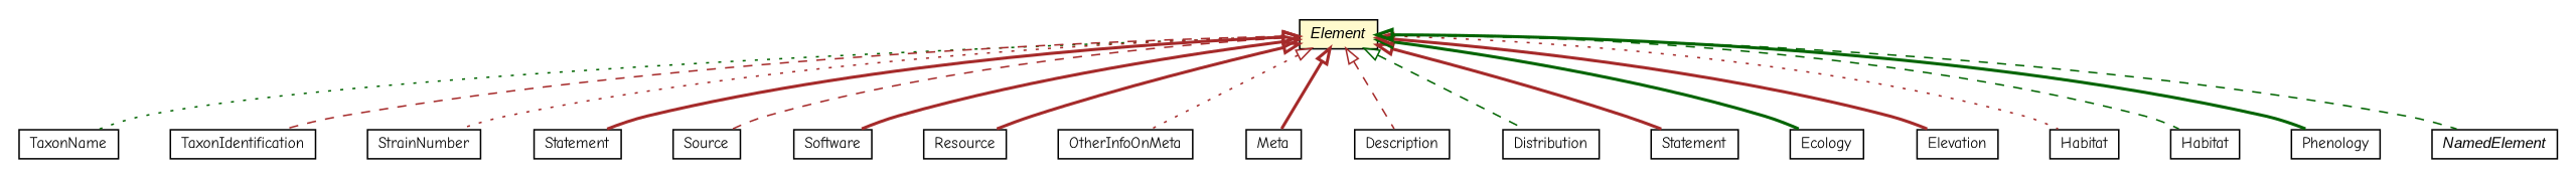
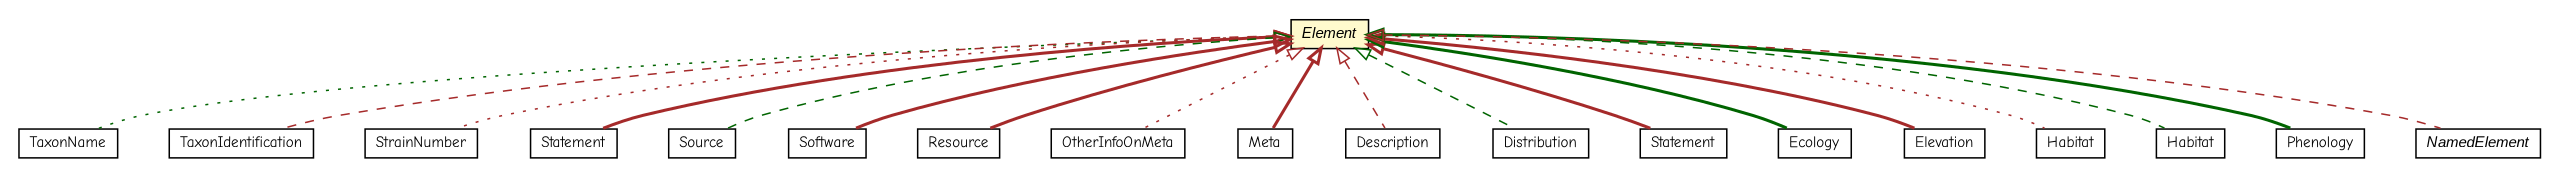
  digraph {
    fontname="Comic Neue"
    nodesep=0.25
    ranksep=0.5
    node [fontcolor=black fontname="Comic Neue" fontsize=10.0 shape=plaintext]
    edge [arrowtail=empty color=brown dir=back fontname="Comic Neue" fontsize=10 headport=p labelfontname=arial labelfontsize=10 style=bold tailport=p]
    n1 [label=<<table title="edu.arizona.biosemantics.semanticmarkup.markupelement.description.model.TaxonName" border="0" cellborder="1" cellspacing="0" cellpadding="2" port="p" href="../markupelement/description/model/TaxonName.html"> 		<tr><td><table border="0" cellspacing="0" cellpadding="1"> <tr><td align="center" balign="center"> TaxonName </td></tr> 		</table></td></tr> 		</table>>]
    n2 [label=<<table title="edu.arizona.biosemantics.semanticmarkup.markupelement.description.model.TaxonIdentification" border="0" cellborder="1" cellspacing="0" cellpadding="2" port="p" href="../markupelement/description/model/TaxonIdentification.html"> 		<tr><td><table border="0" cellspacing="0" cellpadding="1"> <tr><td align="center" balign="center"> TaxonIdentification </td></tr> 		</table></td></tr> 		</table>>]
    n3 [label=<<table title="edu.arizona.biosemantics.semanticmarkup.markupelement.description.model.StrainNumber" border="0" cellborder="1" cellspacing="0" cellpadding="2" port="p" href="../markupelement/description/model/StrainNumber.html"> 		<tr><td><table border="0" cellspacing="0" cellpadding="1"> <tr><td align="center" balign="center"> StrainNumber </td></tr> 		</table></td></tr> 		</table>>]
    n4 [label=<<table title="edu.arizona.biosemantics.semanticmarkup.markupelement.description.model.Statement" border="0" cellborder="1" cellspacing="0" cellpadding="2" port="p" href="../markupelement/description/model/Statement.html"> 		<tr><td><table border="0" cellspacing="0" cellpadding="1"> <tr><td align="center" balign="center"> Statement </td></tr> 		</table></td></tr> 		</table>>]
    n5 [label=<<table title="edu.arizona.biosemantics.semanticmarkup.markupelement.description.model.Source" border="0" cellborder="1" cellspacing="0" cellpadding="2" port="p" href="../markupelement/description/model/Source.html"> 		<tr><td><table border="0" cellspacing="0" cellpadding="1"> <tr><td align="center" balign="center"> Source </td></tr> 		</table></td></tr> 		</table>>]
    n6 [label=<<table title="edu.arizona.biosemantics.semanticmarkup.markupelement.description.model.Software" border="0" cellborder="1" cellspacing="0" cellpadding="2" port="p" href="../markupelement/description/model/Software.html"> 		<tr><td><table border="0" cellspacing="0" cellpadding="1"> <tr><td align="center" balign="center"> Software </td></tr> 		</table></td></tr> 		</table>>]
    n7 [label=<<table title="edu.arizona.biosemantics.semanticmarkup.markupelement.description.model.Resource" border="0" cellborder="1" cellspacing="0" cellpadding="2" port="p" href="../markupelement/description/model/Resource.html"> 		<tr><td><table border="0" cellspacing="0" cellpadding="1"> <tr><td align="center" balign="center"> Resource </td></tr> 		</table></td></tr> 		</table>>]
    n8 [label=<<table title="edu.arizona.biosemantics.semanticmarkup.markupelement.description.model.OtherInfoOnMeta" border="0" cellborder="1" cellspacing="0" cellpadding="2" port="p" href="../markupelement/description/model/OtherInfoOnMeta.html"> 		<tr><td><table border="0" cellspacing="0" cellpadding="1"> <tr><td align="center" balign="center"> OtherInfoOnMeta </td></tr> 		</table></td></tr> 		</table>>]
    n9 [label=<<table title="edu.arizona.biosemantics.semanticmarkup.markupelement.description.model.Meta" border="0" cellborder="1" cellspacing="0" cellpadding="2" port="p" href="../markupelement/description/model/Meta.html"> 		<tr><td><table border="0" cellspacing="0" cellpadding="1"> <tr><td align="center" balign="center"> Meta </td></tr> 		</table></td></tr> 		</table>>]
    n10 [label=<<table title="edu.arizona.biosemantics.semanticmarkup.markupelement.description.model.Description" border="0" cellborder="1" cellspacing="0" cellpadding="2" port="p" href="../markupelement/description/model/Description.html"> 		<tr><td><table border="0" cellspacing="0" cellpadding="1"> <tr><td align="center" balign="center"> Description </td></tr> 		</table></td></tr> 		</table>>]
    n11 [label=<<table title="edu.arizona.biosemantics.semanticmarkup.markupelement.distribution.model.Distribution" border="0" cellborder="1" cellspacing="0" cellpadding="2" port="p" href="../markupelement/distribution/model/Distribution.html"> 		<tr><td><table border="0" cellspacing="0" cellpadding="1"> <tr><td align="center" balign="center"> Distribution </td></tr> 		</table></td></tr> 		</table>>]
    n12 [label=<<table title="edu.arizona.biosemantics.semanticmarkup.markupelement.ecology.model.Statement" border="0" cellborder="1" cellspacing="0" cellpadding="2" port="p" href="../markupelement/ecology/model/Statement.html"> 		<tr><td><table border="0" cellspacing="0" cellpadding="1"> <tr><td align="center" balign="center"> Statement </td></tr> 		</table></td></tr> 		</table>>]
    n13 [label=<<table title="edu.arizona.biosemantics.semanticmarkup.markupelement.ecology.model.Ecology" border="0" cellborder="1" cellspacing="0" cellpadding="2" port="p" href="../markupelement/ecology/model/Ecology.html"> 		<tr><td><table border="0" cellspacing="0" cellpadding="1"> <tr><td align="center" balign="center"> Ecology </td></tr> 		</table></td></tr> 		</table>>]
    n14 [label=<<table title="edu.arizona.biosemantics.semanticmarkup.markupelement.elevation.model.Elevation" border="0" cellborder="1" cellspacing="0" cellpadding="2" port="p" href="../markupelement/elevation/model/Elevation.html"> 		<tr><td><table border="0" cellspacing="0" cellpadding="1"> <tr><td align="center" balign="center"> Elevation </td></tr> 		</table></td></tr> 		</table>>]
    n15 [label=<<table title="edu.arizona.biosemantics.semanticmarkup.markupelement.habitat.model.Habitat" border="0" cellborder="1" cellspacing="0" cellpadding="2" port="p" href="../markupelement/habitat/model/Habitat.html"> 		<tr><td><table border="0" cellspacing="0" cellpadding="1"> <tr><td align="center" balign="center"> Habitat </td></tr> 		</table></td></tr> 		</table>>]
    n16 [label=<<table title="edu.arizona.biosemantics.semanticmarkup.markupelement.habitatDescr.model.Habitat" border="0" cellborder="1" cellspacing="0" cellpadding="2" port="p" href="../markupelement/habitatDescr/model/Habitat.html"> 		<tr><td><table border="0" cellspacing="0" cellpadding="1"> <tr><td align="center" balign="center"> Habitat </td></tr> 		</table></td></tr> 		</table>>]
    n17 [label=<<table title="edu.arizona.biosemantics.semanticmarkup.markupelement.phenology.model.Phenology" border="0" cellborder="1" cellspacing="0" cellpadding="2" port="p" href="../markupelement/phenology/model/Phenology.html"> 		<tr><td><table border="0" cellspacing="0" cellpadding="1"> <tr><td align="center" balign="center"> Phenology </td></tr> 		</table></td></tr> 		</table>>]
    n18 [label=<<table title="edu.arizona.biosemantics.semanticmarkup.model.NamedElement" border="0" cellborder="1" cellspacing="0" cellpadding="2" port="p" href="./NamedElement.html"> 		<tr><td><table border="0" cellspacing="0" cellpadding="1"> <tr><td align="center" balign="center"><font face="arial italic"> NamedElement </font></td></tr> 		</table></td></tr> 		</table>>]
    n19 [label=<<table title="edu.arizona.biosemantics.semanticmarkup.model.Element" border="0" cellborder="1" cellspacing="0" cellpadding="2" port="p" bgcolor="lemonChiffon" href="./Element.html"> 		<tr><td><table border="0" cellspacing="0" cellpadding="1"> <tr><td align="center" balign="center"><font face="arial italic"> Element </font></td></tr> 		</table></td></tr> 		</table>>]
    n19 -> n1 [color=darkgreen style=dotted]
    n19 -> n2 [style=dashed]
    n19 -> n3 [style=dotted]
    n19 -> n4
-   n19 -> n5 [style=dashed]
+   n19 -> n5 [color=darkgreen style=dashed]
    n19 -> n6
    n19 -> n7
    n19 -> n8 [style=dotted]
    n19 -> n9
    n19 -> n10 [style=dashed]
    n19 -> n11 [color=darkgreen style=dashed]
    n19 -> n12
    n19 -> n13 [color=darkgreen]
    n19 -> n14
    n19 -> n15 [style=dotted]
    n19 -> n16 [color=darkgreen style=dashed]
    n19 -> n17 [color=darkgreen]
-   n19 -> n18 [color=darkgreen style=dashed]
+   n19 -> n18 [style=dashed]
  }
